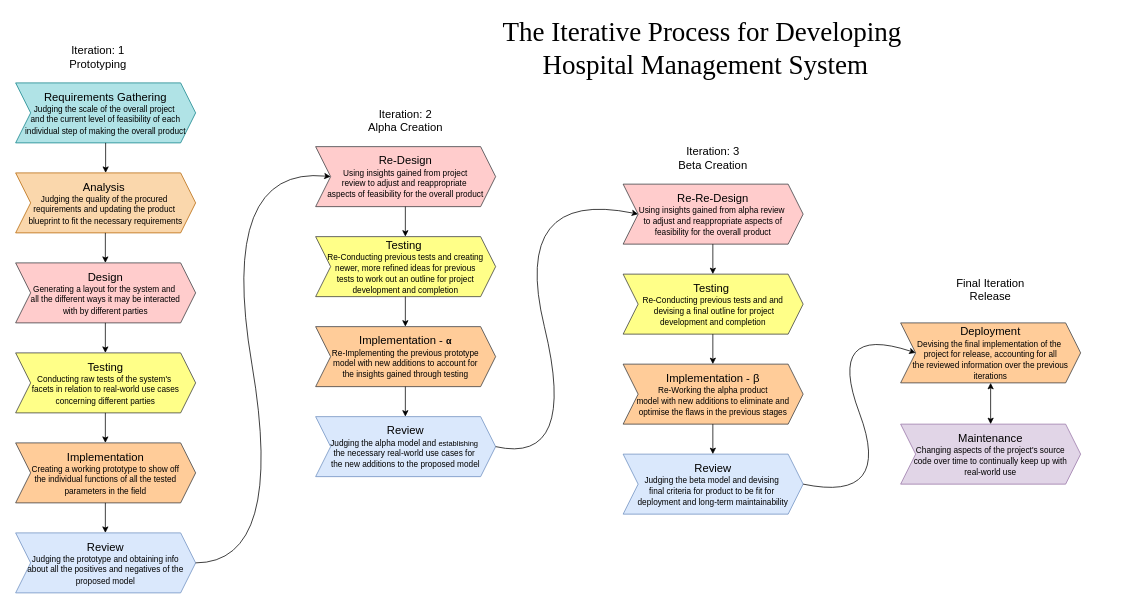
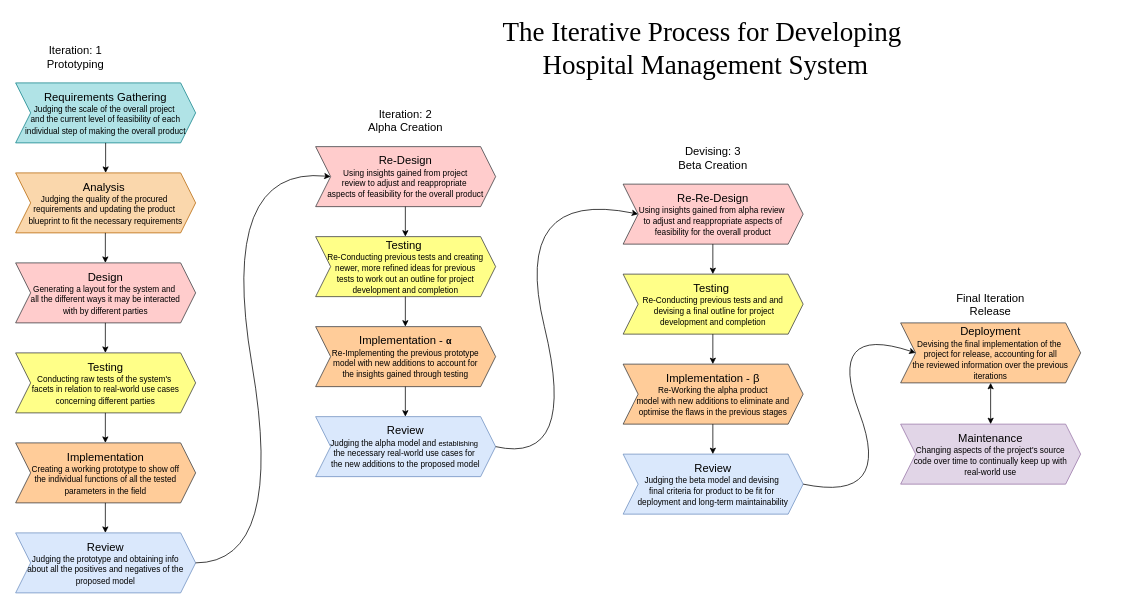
  <mxCell id="0" />
  <mxCell id="1" parent="0" />
  <mxCell id="2" value="&lt;font style=&quot;font-size: 15px;&quot;&gt;Requirements Gathering&lt;/font&gt;&lt;div&gt;&lt;font style=&quot;font-size: 11px;&quot;&gt;Judging the scale of the overall project&amp;nbsp;&lt;/font&gt;&lt;/div&gt;&lt;div&gt;&lt;font style=&quot;font-size: 11px;&quot;&gt;and the current level of feasibility of each individual step of making the overall product&lt;/font&gt;&lt;/div&gt;" style="shape=step;perimeter=stepPerimeter;whiteSpace=wrap;html=1;fixedSize=1;fillColor=#b0e3e6;strokeColor=#0e8088;" parent="1" vertex="1"><mxGeometry x="20" y="110" width="240" height="80" as="geometry" /></mxCell>
  <mxCell id="3" value="&lt;font style=&quot;font-size: 15px;&quot;&gt;Analysis&amp;nbsp;&lt;/font&gt;&lt;div&gt;&lt;font style=&quot;font-size: 11px;&quot;&gt;Judging the quality of the procured&amp;nbsp;&lt;/font&gt;&lt;/div&gt;&lt;div&gt;&lt;font style=&quot;font-size: 11px;&quot;&gt;requirements and updating the product&amp;nbsp;&lt;/font&gt;&lt;/div&gt;&lt;div&gt;&lt;font style=&quot;font-size: 11px;&quot;&gt;blueprint to fit the necessary requirements&lt;/font&gt;&lt;/div&gt;" style="shape=step;perimeter=stepPerimeter;whiteSpace=wrap;html=1;fixedSize=1;fillColor=#fad7ac;strokeColor=#b46504;" parent="1" vertex="1"><mxGeometry x="20" y="230" width="240" height="80" as="geometry" /></mxCell>
- <mxCell id="4" value="&lt;font style=&quot;font-size: 15px;&quot;&gt;Iteration: 1&lt;/font&gt;&lt;div&gt;&lt;font style=&quot;font-size: 15px;&quot;&gt;Prototyping&lt;/font&gt;&lt;/div&gt;" style="text;html=1;align=center;verticalAlign=middle;whiteSpace=wrap;rounded=0;" vertex="1" parent="1"><mxGeometry x="80" y="60" width="100" height="30" as="geometry" /></mxCell>
+ <mxCell id="4" value="&lt;font style=&quot;font-size: 15px;&quot;&gt;Iteration: 1&lt;/font&gt;&lt;div&gt;&lt;font style=&quot;font-size: 15px;&quot;&gt;Prototyping&lt;/font&gt;&lt;/div&gt;" style="text;html=1;align=center;verticalAlign=middle;whiteSpace=wrap;rounded=0;" vertex="1" parent="1"><mxGeometry x="50" y="60" width="100" height="30" as="geometry" /></mxCell>
  <mxCell id="5" value="&lt;font style=&quot;font-size: 15px;&quot;&gt;Design&lt;/font&gt;&lt;div&gt;&lt;span style=&quot;font-size: 11px;&quot;&gt;Generating a layout for the system and&amp;nbsp;&lt;/span&gt;&lt;/div&gt;&lt;div&gt;&lt;span style=&quot;font-size: 11px;&quot;&gt;all the different ways it may be interacted&lt;/span&gt;&lt;/div&gt;&lt;div&gt;&lt;span style=&quot;font-size: 11px;&quot;&gt;with by different parties&lt;/span&gt;&lt;/div&gt;" style="shape=step;perimeter=stepPerimeter;whiteSpace=wrap;html=1;fixedSize=1;fillColor=#ffcccc;strokeColor=#36393d;" vertex="1" parent="1"><mxGeometry x="20" y="350" width="240" height="80" as="geometry" /></mxCell>
  <mxCell id="6" value="&lt;font style=&quot;font-size: 15px;&quot;&gt;Testing&lt;/font&gt;&lt;div&gt;&lt;span style=&quot;font-size: 11px;&quot;&gt;Conducting raw tests of the system's&amp;nbsp;&lt;/span&gt;&lt;/div&gt;&lt;div&gt;&lt;span style=&quot;font-size: 11px; background-color: transparent; color: light-dark(rgb(0, 0, 0), rgb(255, 255, 255));&quot;&gt;facets in relation to real-world use cases concerning different parties&lt;/span&gt;&lt;/div&gt;" style="shape=step;perimeter=stepPerimeter;whiteSpace=wrap;html=1;fixedSize=1;fillColor=#ffff88;strokeColor=#36393d;" vertex="1" parent="1"><mxGeometry x="20" y="470" width="240" height="80" as="geometry" /></mxCell>
  <mxCell id="7" value="&lt;font style=&quot;font-size: 15px;&quot;&gt;Implementation&lt;/font&gt;&lt;div&gt;&lt;span style=&quot;font-size: 11px;&quot;&gt;Creating a working prototype to show off&lt;br&gt;&lt;/span&gt;&lt;/div&gt;&lt;div&gt;&lt;span style=&quot;font-size: 11px;&quot;&gt;the individual functions of all the tested&lt;/span&gt;&lt;/div&gt;&lt;div&gt;&lt;span style=&quot;font-size: 11px;&quot;&gt;parameters in the field&lt;/span&gt;&lt;/div&gt;" style="shape=step;perimeter=stepPerimeter;whiteSpace=wrap;html=1;fixedSize=1;fillColor=#ffcc99;strokeColor=#36393d;" vertex="1" parent="1"><mxGeometry x="20" y="590" width="240" height="80" as="geometry" /></mxCell>
  <mxCell id="8" value="&lt;font style=&quot;font-size: 15px;&quot;&gt;Review&lt;/font&gt;&lt;div&gt;&lt;span style=&quot;font-size: 11px; background-color: transparent; color: light-dark(rgb(0, 0, 0), rgb(255, 255, 255));&quot;&gt;Judging the prototype and obtaining info&lt;/span&gt;&lt;/div&gt;&lt;div&gt;&lt;span style=&quot;font-size: 11px; background-color: transparent; color: light-dark(rgb(0, 0, 0), rgb(255, 255, 255));&quot;&gt;about all the positives and negatives of the&lt;/span&gt;&lt;/div&gt;&lt;div&gt;&lt;span style=&quot;font-size: 11px; background-color: transparent; color: light-dark(rgb(0, 0, 0), rgb(255, 255, 255));&quot;&gt;proposed model&lt;/span&gt;&lt;/div&gt;" style="shape=step;perimeter=stepPerimeter;whiteSpace=wrap;html=1;fixedSize=1;fillColor=#dae8fc;strokeColor=#6c8ebf;" vertex="1" parent="1"><mxGeometry x="20" y="710" width="240" height="80" as="geometry" /></mxCell>
  <mxCell id="9" value="&lt;font style=&quot;font-size: 15px;&quot;&gt;Re-Design&lt;/font&gt;&lt;div&gt;&lt;font style=&quot;font-size: 11px;&quot;&gt;Using insights gained from project&lt;/font&gt;&lt;/div&gt;&lt;div&gt;&lt;span style=&quot;background-color: transparent; color: light-dark(rgb(0, 0, 0), rgb(255, 255, 255)); font-size: 11px;&quot;&gt;review&amp;nbsp;&lt;/span&gt;&lt;span style=&quot;background-color: transparent; color: light-dark(rgb(0, 0, 0), rgb(255, 255, 255)); font-size: 11px;&quot;&gt;to adjust and reappropriate&amp;nbsp;&lt;/span&gt;&lt;/div&gt;&lt;div&gt;&lt;span style=&quot;background-color: transparent; color: light-dark(rgb(0, 0, 0), rgb(255, 255, 255)); font-size: 11px;&quot;&gt;aspects of&amp;nbsp;&lt;/span&gt;&lt;span style=&quot;background-color: transparent; color: light-dark(rgb(0, 0, 0), rgb(255, 255, 255)); font-size: 11px;&quot;&gt;feasibility for the overall product&lt;/span&gt;&lt;/div&gt;" style="shape=step;perimeter=stepPerimeter;whiteSpace=wrap;html=1;fixedSize=1;fillColor=#ffcccc;strokeColor=#36393d;" vertex="1" parent="1"><mxGeometry x="420" y="195" width="240" height="80" as="geometry" /></mxCell>
  <mxCell id="10" value="&lt;font style=&quot;font-size: 15px;&quot;&gt;Testing&amp;nbsp;&lt;/font&gt;&lt;div&gt;&lt;span style=&quot;font-size: 11px;&quot;&gt;Re-Conducting previous tests and creating&lt;/span&gt;&lt;/div&gt;&lt;div&gt;&lt;span style=&quot;font-size: 11px;&quot;&gt;newer, more refined ideas for previous&lt;/span&gt;&lt;/div&gt;&lt;div&gt;&lt;span style=&quot;font-size: 11px;&quot;&gt;tests to work out an outline for project&lt;/span&gt;&lt;/div&gt;&lt;div&gt;&lt;span style=&quot;font-size: 11px;&quot;&gt;development and completion&lt;/span&gt;&lt;/div&gt;" style="shape=step;perimeter=stepPerimeter;whiteSpace=wrap;html=1;fixedSize=1;fillColor=#ffff88;strokeColor=#36393d;" vertex="1" parent="1"><mxGeometry x="420" y="315" width="240" height="80" as="geometry" /></mxCell>
  <mxCell id="11" value="&lt;font style=&quot;font-size: 15px;&quot;&gt;Iteration: 2&lt;/font&gt;&lt;div&gt;&lt;font style=&quot;font-size: 15px;&quot;&gt;Alpha Creation&lt;/font&gt;&lt;/div&gt;" style="text;html=1;align=center;verticalAlign=middle;whiteSpace=wrap;rounded=0;" vertex="1" parent="1"><mxGeometry x="480" y="145" width="120" height="30" as="geometry" /></mxCell>
  <mxCell id="12" value="&lt;font style=&quot;font-size: 15px;&quot;&gt;Implementation -&amp;nbsp;&lt;/font&gt;&lt;b&gt;α&lt;/b&gt;&lt;div&gt;&lt;span style=&quot;font-size: 11px; background-color: transparent; color: light-dark(rgb(0, 0, 0), rgb(255, 255, 255));&quot;&gt;Re-Implementing the previous prototype&lt;/span&gt;&lt;/div&gt;&lt;div&gt;&lt;span style=&quot;font-size: 11px; background-color: transparent; color: light-dark(rgb(0, 0, 0), rgb(255, 255, 255));&quot;&gt;model with new additions to account for&lt;/span&gt;&lt;/div&gt;&lt;div&gt;&lt;span style=&quot;font-size: 11px; background-color: transparent; color: light-dark(rgb(0, 0, 0), rgb(255, 255, 255));&quot;&gt;the insights gained through testing&lt;/span&gt;&lt;/div&gt;" style="shape=step;perimeter=stepPerimeter;whiteSpace=wrap;html=1;fixedSize=1;fillColor=#ffcc99;strokeColor=#36393d;" vertex="1" parent="1"><mxGeometry x="420" y="435" width="240" height="80" as="geometry" /></mxCell>
  <mxCell id="13" value="&lt;font style=&quot;font-size: 15px;&quot;&gt;Review&lt;/font&gt;&lt;div&gt;&lt;div&gt;&lt;span style=&quot;font-size: 11px; background-color: transparent; color: light-dark(rgb(0, 0, 0), rgb(255, 255, 255));&quot;&gt;Judging the alpha model and &lt;/span&gt;&lt;span style=&quot;background-color: transparent; color: light-dark(rgb(0, 0, 0), rgb(255, 255, 255));&quot;&gt;&lt;font style=&quot;font-size: 10px;&quot;&gt;establishing&lt;/font&gt;&lt;/span&gt;&lt;span style=&quot;font-size: 11px; background-color: transparent; color: light-dark(rgb(0, 0, 0), rgb(255, 255, 255));&quot;&gt;&amp;nbsp;&lt;/span&gt;&lt;/div&gt;&lt;div&gt;&lt;span style=&quot;font-size: 11px; background-color: transparent; color: light-dark(rgb(0, 0, 0), rgb(255, 255, 255));&quot;&gt;the necessary real-world use cases for&amp;nbsp;&lt;/span&gt;&lt;/div&gt;&lt;div&gt;&lt;span style=&quot;font-size: 11px; background-color: transparent; color: light-dark(rgb(0, 0, 0), rgb(255, 255, 255));&quot;&gt;the new additions to&amp;nbsp;&lt;/span&gt;&lt;span style=&quot;background-color: transparent; color: light-dark(rgb(0, 0, 0), rgb(255, 255, 255)); font-size: 11px;&quot;&gt;the&amp;nbsp;&lt;/span&gt;&lt;span style=&quot;background-color: transparent; color: light-dark(rgb(0, 0, 0), rgb(255, 255, 255)); font-size: 11px;&quot;&gt;proposed model&lt;/span&gt;&lt;/div&gt;&lt;/div&gt;" style="shape=step;perimeter=stepPerimeter;whiteSpace=wrap;html=1;fixedSize=1;fillColor=#dae8fc;strokeColor=#6c8ebf;" vertex="1" parent="1"><mxGeometry x="420" y="555" width="240" height="80" as="geometry" /></mxCell>
  <mxCell id="14" value="&lt;font style=&quot;font-size: 15px;&quot;&gt;Re-Re-Design&lt;/font&gt;&lt;div&gt;&lt;font style=&quot;font-size: 11px;&quot;&gt;Using insights gained from alpha&amp;nbsp;&lt;/font&gt;&lt;span style=&quot;background-color: transparent; color: light-dark(rgb(0, 0, 0), rgb(255, 255, 255)); font-size: 11px;&quot;&gt;review&amp;nbsp;&lt;/span&gt;&lt;/div&gt;&lt;div&gt;&lt;span style=&quot;background-color: transparent; color: light-dark(rgb(0, 0, 0), rgb(255, 255, 255)); font-size: 11px;&quot;&gt;to adjust and reappropriate aspects of&lt;/span&gt;&lt;/div&gt;&lt;div&gt;&lt;span style=&quot;background-color: transparent; color: light-dark(rgb(0, 0, 0), rgb(255, 255, 255)); font-size: 11px;&quot;&gt;feasibility for the overall product&lt;/span&gt;&lt;/div&gt;" style="shape=step;perimeter=stepPerimeter;whiteSpace=wrap;html=1;fixedSize=1;fillColor=#ffcccc;strokeColor=#36393d;" vertex="1" parent="1"><mxGeometry x="830" y="245" width="240" height="80" as="geometry" /></mxCell>
  <mxCell id="15" value="&lt;font style=&quot;font-size: 15px;&quot;&gt;Testing&amp;nbsp;&lt;/font&gt;&lt;div&gt;&lt;span style=&quot;font-size: 11px;&quot;&gt;Re-Conducting previous tests and and&lt;/span&gt;&lt;/div&gt;&lt;div&gt;&lt;span style=&quot;font-size: 11px;&quot;&gt;&amp;nbsp;devising a final outline&lt;/span&gt;&lt;span style=&quot;font-size: 11px; background-color: transparent; color: light-dark(rgb(0, 0, 0), rgb(255, 255, 255));&quot;&gt;&amp;nbsp;for project&lt;/span&gt;&lt;/div&gt;&lt;div&gt;&lt;span style=&quot;font-size: 11px;&quot;&gt;development and completion&lt;/span&gt;&lt;/div&gt;" style="shape=step;perimeter=stepPerimeter;whiteSpace=wrap;html=1;fixedSize=1;fillColor=#ffff88;strokeColor=#36393d;" vertex="1" parent="1"><mxGeometry x="830" y="365" width="240" height="80" as="geometry" /></mxCell>
- <mxCell id="16" value="&lt;font style=&quot;font-size: 15px;&quot;&gt;Iteration: 3&lt;/font&gt;&lt;div&gt;&lt;font style=&quot;font-size: 15px;&quot;&gt;Beta Creation&lt;/font&gt;&lt;/div&gt;" style="text;html=1;align=center;verticalAlign=middle;whiteSpace=wrap;rounded=0;" vertex="1" parent="1"><mxGeometry x="890" y="195" width="120" height="30" as="geometry" /></mxCell>
+ <mxCell id="16" value="&lt;font style=&quot;font-size: 15px;&quot;&gt;Devising: 3&lt;/font&gt;&lt;div&gt;&lt;font style=&quot;font-size: 15px;&quot;&gt;Beta Creation&lt;/font&gt;&lt;/div&gt;" style="text;html=1;align=center;verticalAlign=middle;whiteSpace=wrap;rounded=0;" vertex="1" parent="1"><mxGeometry x="890" y="195" width="120" height="30" as="geometry" /></mxCell>
  <mxCell id="17" value="&lt;font style=&quot;font-size: 15px;&quot;&gt;Implementation -&amp;nbsp;β&lt;/font&gt;&lt;div&gt;&lt;span style=&quot;font-size: 11px; background-color: transparent; color: light-dark(rgb(0, 0, 0), rgb(255, 255, 255));&quot;&gt;Re-Working the alpha product&lt;/span&gt;&lt;/div&gt;&lt;div&gt;&lt;span style=&quot;font-size: 11px; background-color: transparent; color: light-dark(rgb(0, 0, 0), rgb(255, 255, 255));&quot;&gt;model with new additions to eliminate and optimise the flaws in the previous stages&lt;/span&gt;&lt;/div&gt;" style="shape=step;perimeter=stepPerimeter;whiteSpace=wrap;html=1;fixedSize=1;fillColor=#ffcc99;strokeColor=#36393d;" vertex="1" parent="1"><mxGeometry x="830" y="485" width="240" height="80" as="geometry" /></mxCell>
  <mxCell id="18" value="&lt;font style=&quot;font-size: 15px;&quot;&gt;Review&lt;/font&gt;&lt;div&gt;&lt;div&gt;&lt;span style=&quot;font-size: 11px; background-color: transparent; color: light-dark(rgb(0, 0, 0), rgb(255, 255, 255));&quot;&gt;Judging the beta model and&amp;nbsp;&lt;/span&gt;&lt;span style=&quot;background-color: transparent; color: light-dark(rgb(0, 0, 0), rgb(255, 255, 255)); font-size: 11px;&quot;&gt;devising&amp;nbsp;&lt;/span&gt;&lt;/div&gt;&lt;div&gt;&lt;span style=&quot;font-size: 11px; background-color: transparent; color: light-dark(rgb(0, 0, 0), rgb(255, 255, 255));&quot;&gt;final&amp;nbsp;&lt;/span&gt;&lt;span style=&quot;font-size: 11px; background-color: transparent; color: light-dark(rgb(0, 0, 0), rgb(255, 255, 255));&quot;&gt;criteria for product to be fit for&amp;nbsp;&lt;/span&gt;&lt;/div&gt;&lt;/div&gt;&lt;div&gt;&lt;span style=&quot;font-size: 11px; background-color: transparent; color: light-dark(rgb(0, 0, 0), rgb(255, 255, 255));&quot;&gt;deployment&amp;nbsp;&lt;/span&gt;&lt;span style=&quot;font-size: 11px; background-color: transparent; color: light-dark(rgb(0, 0, 0), rgb(255, 255, 255));&quot;&gt;and long-term maintainability&lt;/span&gt;&lt;/div&gt;" style="shape=step;perimeter=stepPerimeter;whiteSpace=wrap;html=1;fixedSize=1;fillColor=#dae8fc;strokeColor=#6c8ebf;" vertex="1" parent="1"><mxGeometry x="830" y="605" width="240" height="80" as="geometry" /></mxCell>
  <mxCell id="19" value="&lt;font style=&quot;font-size: 15px;&quot;&gt;Deployment&lt;/font&gt;&lt;div&gt;&lt;div&gt;&lt;span style=&quot;font-size: 11px;&quot;&gt;Devising the final implementation of the&amp;nbsp;&lt;/span&gt;&lt;/div&gt;&lt;/div&gt;&lt;div&gt;&lt;span style=&quot;font-size: 11px;&quot;&gt;project for release, accounting for all the&amp;nbsp;&lt;/span&gt;&lt;span style=&quot;font-size: 11px; background-color: transparent; color: light-dark(rgb(0, 0, 0), rgb(255, 255, 255));&quot;&gt;reviewed information over the previous iterations&lt;/span&gt;&lt;/div&gt;" style="shape=step;perimeter=stepPerimeter;whiteSpace=wrap;html=1;fixedSize=1;fillColor=#ffcc99;strokeColor=#36393d;" vertex="1" parent="1"><mxGeometry x="1200" y="430" width="240" height="80" as="geometry" /></mxCell>
  <mxCell id="20" value="&lt;font style=&quot;font-size: 15px;&quot;&gt;Maintenance&lt;/font&gt;&lt;div&gt;&lt;div&gt;&lt;span style=&quot;font-size: 11px;&quot;&gt;Changing aspects of the project's source&lt;/span&gt;&lt;/div&gt;&lt;/div&gt;&lt;div&gt;&lt;span style=&quot;font-size: 11px;&quot;&gt;code over time to continually keep up with&lt;/span&gt;&lt;/div&gt;&lt;div&gt;&lt;span style=&quot;font-size: 11px;&quot;&gt;real-world use&lt;/span&gt;&lt;/div&gt;" style="shape=step;perimeter=stepPerimeter;whiteSpace=wrap;html=1;fixedSize=1;fillColor=#e1d5e7;strokeColor=#9673a6;" vertex="1" parent="1"><mxGeometry x="1200" y="565" width="240" height="80" as="geometry" /></mxCell>
- <mxCell id="21" value="&lt;font style=&quot;font-size: 15px;&quot;&gt;Final Iteration&lt;/font&gt;&lt;div&gt;&lt;span style=&quot;font-size: 15px;&quot;&gt;Release&lt;/span&gt;&lt;/div&gt;" style="text;html=1;align=center;verticalAlign=middle;whiteSpace=wrap;rounded=0;" vertex="1" parent="1"><mxGeometry x="1260" y="370" width="120" height="30" as="geometry" /></mxCell>
+ <mxCell id="21" value="&lt;font style=&quot;font-size: 15px;&quot;&gt;Final Iteration&lt;/font&gt;&lt;div&gt;&lt;span style=&quot;font-size: 15px;&quot;&gt;Release&lt;/span&gt;&lt;/div&gt;" style="text;html=1;align=center;verticalAlign=middle;whiteSpace=wrap;rounded=0;" vertex="1" parent="1"><mxGeometry x="1260" y="390" width="120" height="30" as="geometry" /></mxCell>
  <mxCell id="22" value="" style="endArrow=classic;html=1;rounded=0;exitX=0.5;exitY=1;exitDx=0;exitDy=0;entryX=0.5;entryY=0;entryDx=0;entryDy=0;" edge="1" parent="1" source="2" target="3"><mxGeometry width="50" height="50" relative="1" as="geometry"><mxPoint x="230" y="420" as="sourcePoint" /><mxPoint x="280" y="370" as="targetPoint" /></mxGeometry></mxCell>
  <mxCell id="23" value="" style="endArrow=classic;html=1;rounded=0;exitX=0.5;exitY=1;exitDx=0;exitDy=0;entryX=0.5;entryY=0;entryDx=0;entryDy=0;" edge="1" parent="1"><mxGeometry width="50" height="50" relative="1" as="geometry"><mxPoint x="139.64" y="310" as="sourcePoint" /><mxPoint x="139.64" y="350" as="targetPoint" /></mxGeometry></mxCell>
  <mxCell id="24" value="" style="endArrow=classic;html=1;rounded=0;exitX=0.5;exitY=1;exitDx=0;exitDy=0;entryX=0.5;entryY=0;entryDx=0;entryDy=0;" edge="1" parent="1"><mxGeometry width="50" height="50" relative="1" as="geometry"><mxPoint x="139.64" y="430" as="sourcePoint" /><mxPoint x="139.64" y="470" as="targetPoint" /></mxGeometry></mxCell>
  <mxCell id="25" value="" style="endArrow=classic;html=1;rounded=0;exitX=0.5;exitY=1;exitDx=0;exitDy=0;entryX=0.5;entryY=0;entryDx=0;entryDy=0;" edge="1" parent="1"><mxGeometry width="50" height="50" relative="1" as="geometry"><mxPoint x="139.64" y="550" as="sourcePoint" /><mxPoint x="139.64" y="590" as="targetPoint" /></mxGeometry></mxCell>
  <mxCell id="26" value="" style="endArrow=classic;html=1;rounded=0;exitX=0.5;exitY=1;exitDx=0;exitDy=0;entryX=0.5;entryY=0;entryDx=0;entryDy=0;" edge="1" parent="1"><mxGeometry width="50" height="50" relative="1" as="geometry"><mxPoint x="139.64" y="670" as="sourcePoint" /><mxPoint x="139.64" y="710" as="targetPoint" /></mxGeometry></mxCell>
  <mxCell id="27" value="" style="endArrow=classic;html=1;rounded=0;exitX=0.5;exitY=1;exitDx=0;exitDy=0;entryX=0.5;entryY=0;entryDx=0;entryDy=0;" edge="1" parent="1"><mxGeometry width="50" height="50" relative="1" as="geometry"><mxPoint x="539.64" y="275" as="sourcePoint" /><mxPoint x="539.64" y="315" as="targetPoint" /></mxGeometry></mxCell>
  <mxCell id="28" value="" style="endArrow=classic;html=1;rounded=0;exitX=0.5;exitY=1;exitDx=0;exitDy=0;entryX=0.5;entryY=0;entryDx=0;entryDy=0;" edge="1" parent="1"><mxGeometry width="50" height="50" relative="1" as="geometry"><mxPoint x="539.64" y="395" as="sourcePoint" /><mxPoint x="539.64" y="435" as="targetPoint" /></mxGeometry></mxCell>
  <mxCell id="29" value="" style="endArrow=classic;html=1;rounded=0;exitX=0.5;exitY=1;exitDx=0;exitDy=0;entryX=0.5;entryY=0;entryDx=0;entryDy=0;" edge="1" parent="1"><mxGeometry width="50" height="50" relative="1" as="geometry"><mxPoint x="539.64" y="515" as="sourcePoint" /><mxPoint x="539.64" y="555" as="targetPoint" /></mxGeometry></mxCell>
  <mxCell id="30" value="" style="endArrow=classic;html=1;rounded=0;exitX=0.5;exitY=1;exitDx=0;exitDy=0;entryX=0.5;entryY=0;entryDx=0;entryDy=0;" edge="1" parent="1"><mxGeometry width="50" height="50" relative="1" as="geometry"><mxPoint x="949.64" y="325" as="sourcePoint" /><mxPoint x="949.64" y="365" as="targetPoint" /></mxGeometry></mxCell>
  <mxCell id="31" value="" style="endArrow=classic;html=1;rounded=0;exitX=0.5;exitY=1;exitDx=0;exitDy=0;entryX=0.5;entryY=0;entryDx=0;entryDy=0;" edge="1" parent="1"><mxGeometry width="50" height="50" relative="1" as="geometry"><mxPoint x="949.64" y="445" as="sourcePoint" /><mxPoint x="949.64" y="485" as="targetPoint" /></mxGeometry></mxCell>
  <mxCell id="32" value="" style="endArrow=classic;html=1;rounded=0;exitX=0.5;exitY=1;exitDx=0;exitDy=0;entryX=0.5;entryY=0;entryDx=0;entryDy=0;" edge="1" parent="1"><mxGeometry width="50" height="50" relative="1" as="geometry"><mxPoint x="949.64" y="565" as="sourcePoint" /><mxPoint x="949.64" y="605" as="targetPoint" /></mxGeometry></mxCell>
  <mxCell id="33" value="" style="endArrow=classic;startArrow=classic;html=1;rounded=0;entryX=0.5;entryY=1;entryDx=0;entryDy=0;exitX=0.5;exitY=0;exitDx=0;exitDy=0;" edge="1" parent="1" source="20" target="19"><mxGeometry width="50" height="50" relative="1" as="geometry"><mxPoint x="1010" y="440" as="sourcePoint" /><mxPoint x="1060" y="390" as="targetPoint" /></mxGeometry></mxCell>
  <mxCell id="34" value="" style="curved=1;endArrow=classic;html=1;rounded=0;exitX=1;exitY=0.5;exitDx=0;exitDy=0;entryX=0;entryY=0.5;entryDx=0;entryDy=0;" edge="1" parent="1" source="8" target="9"><mxGeometry width="50" height="50" relative="1" as="geometry"><mxPoint x="330" y="750" as="sourcePoint" /><mxPoint x="340" y="400" as="targetPoint" /><Array as="points"><mxPoint x="380" y="750" /><mxPoint x="290" y="220" /></Array></mxGeometry></mxCell>
  <mxCell id="35" value="" style="curved=1;endArrow=classic;html=1;rounded=0;exitX=1;exitY=0.5;exitDx=0;exitDy=0;entryX=0;entryY=0.5;entryDx=0;entryDy=0;" edge="1" parent="1" source="13" target="14"><mxGeometry width="50" height="50" relative="1" as="geometry"><mxPoint x="650" y="780" as="sourcePoint" /><mxPoint x="830" y="265" as="targetPoint" /><Array as="points"><mxPoint x="770" y="620" /><mxPoint x="680" y="250" /></Array></mxGeometry></mxCell>
  <mxCell id="36" value="" style="curved=1;endArrow=classic;html=1;rounded=0;exitX=1;exitY=0.5;exitDx=0;exitDy=0;entryX=0;entryY=0.5;entryDx=0;entryDy=0;" edge="1" parent="1" source="18" target="19"><mxGeometry width="50" height="50" relative="1" as="geometry"><mxPoint x="1080" y="645" as="sourcePoint" /><mxPoint x="1270" y="335" as="targetPoint" /><Array as="points"><mxPoint x="1190" y="670" /><mxPoint x="1100" y="430" /></Array></mxGeometry></mxCell>
  <mxCell id="37" value="&lt;font face=&quot;Verdana&quot; style=&quot;font-size: 36px;&quot;&gt;The Iterative Process for Developing&amp;nbsp;&lt;/font&gt;&lt;div&gt;&lt;font face=&quot;Verdana&quot; style=&quot;font-size: 36px;&quot;&gt;Hospital Management System&lt;/font&gt;&lt;/div&gt;" style="text;html=1;align=center;verticalAlign=middle;whiteSpace=wrap;rounded=0;" vertex="1" parent="1"><mxGeometry x="400" y="20" width="1080" height="90" as="geometry" /></mxCell>
